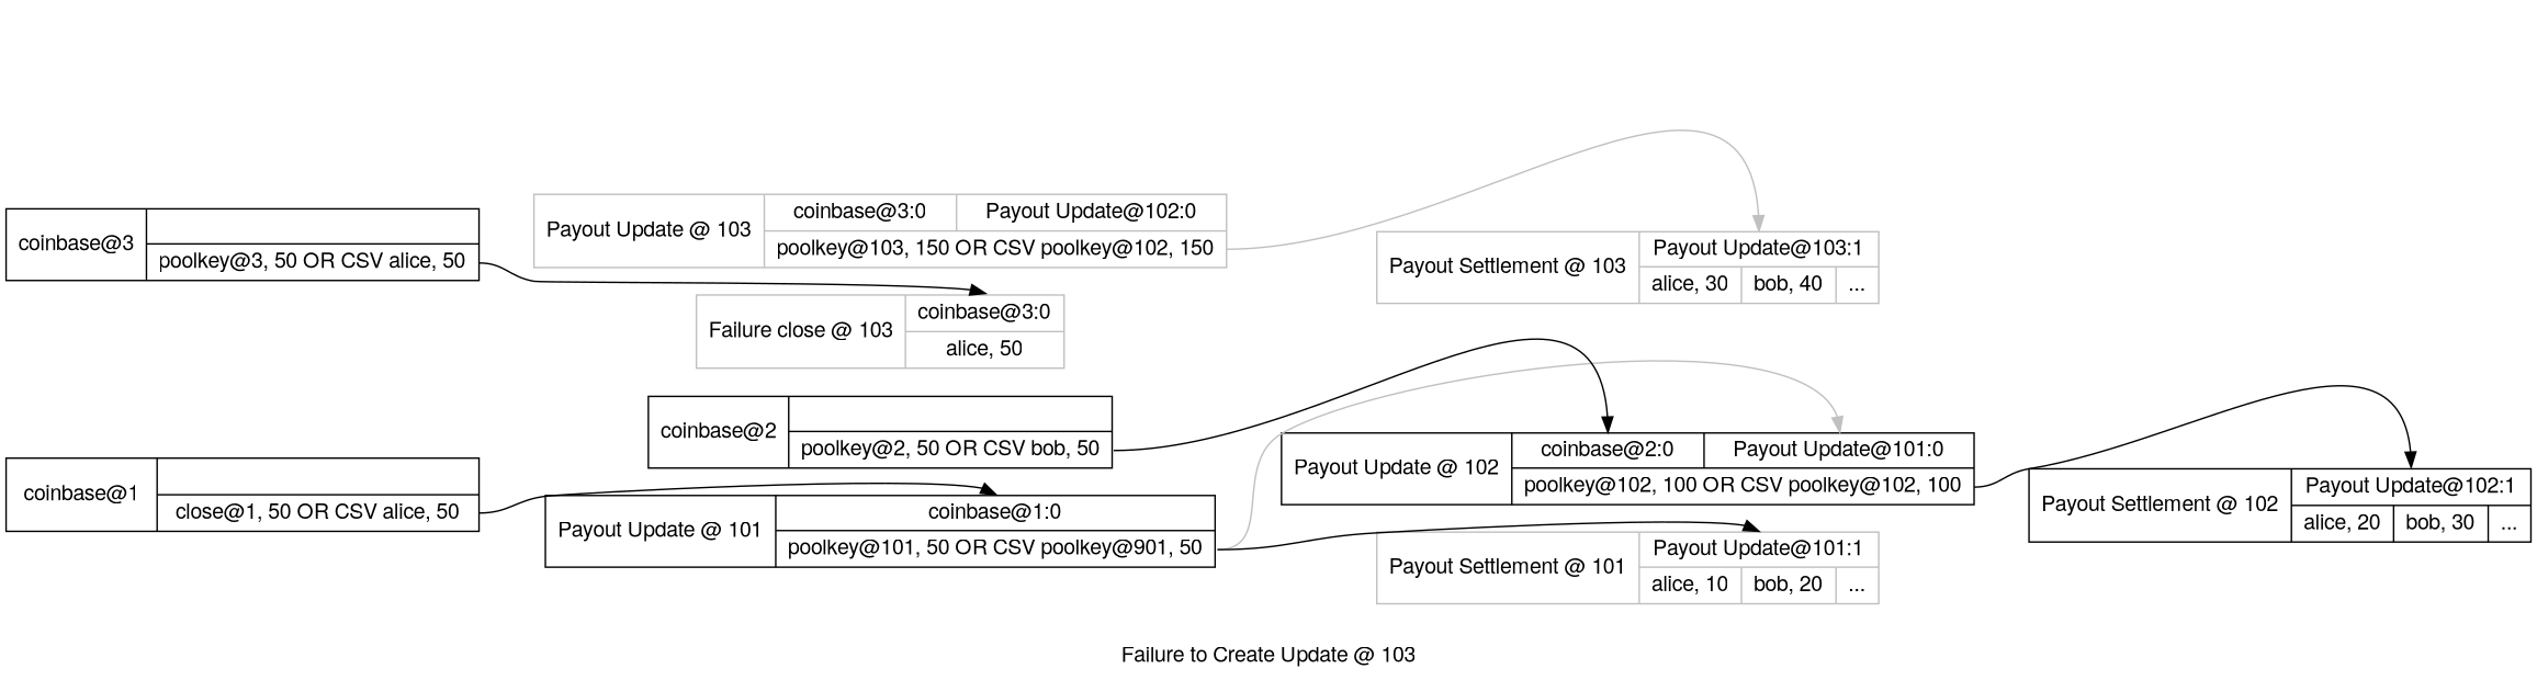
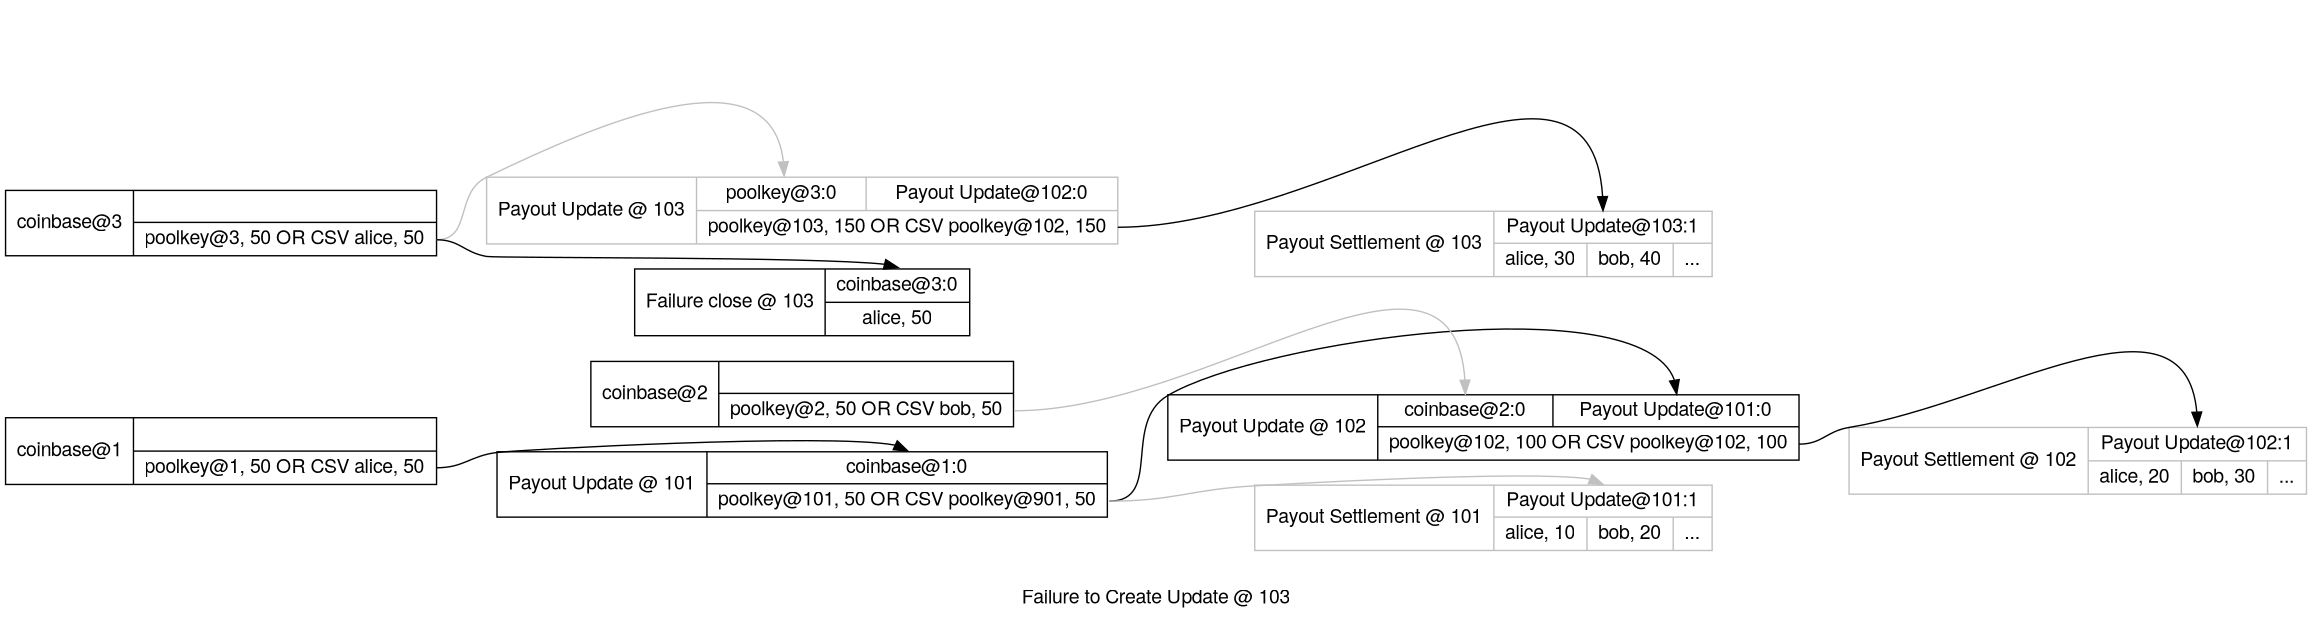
  digraph {
    fontname="Helvetica,Arial,sans-serif"
    label="Failure to Create Update @ 103"
    rankdir=LR
    node [fontname="Helvetica,Arial,sans-serif" shape=record]
    edge [fontname="Helvetica,Arial,sans-serif" headport=i1 tailport=o1]
-   n1 [label="{ coinbase@1 | { | {<o1> close@1, 50 OR CSV alice, 50}}}"]
+   n1 [label="{ coinbase@1 | { | {<o1> poolkey@1, 50 OR CSV alice, 50}}}"]
    n2 [label="{Payout Update @ 101 | {{<i1> coinbase@1:0} | { <o1> poolkey@101, 50 OR CSV poolkey@901, 50}}}"]
    n3 [label="{Payout Update @ 102 | {{<i1> coinbase@2:0 | <i2> Payout Update@101:0} | { <o1> poolkey@102, 100 OR CSV poolkey@102, 100}}}"]
    n4 [color=grey label="{Payout Settlement @ 101 | {{<i1> Payout Update@101:1} | { <o> alice, 10 | bob, 20 | ... }}}"]
    n5 [label="{ coinbase@2 | { | {<o1> poolkey@2, 50 OR CSV bob, 50}}}"]
-   n6 [label="{Payout Settlement @ 102 | {{<i1> Payout Update@102:1} | { <o> alice, 20 | bob, 30 | ... }}}"]
+   n6 [label="{Payout Settlement @ 102 | {{<i1> Payout Update@102:1} | { <o> alice, 20 | bob, 30 | ... }}}" color=grey]
    n7 [label="{coinbase@3 | { | {<o1> poolkey@3, 50 OR CSV alice, 50}}}"]
-   n8 [color=grey label="{Payout Update @ 103 | {{<i1> coinbase@3:0 | <i2> Payout Update@102:0} | { <o1> poolkey@103, 150 OR CSV poolkey@102, 150}}}"]
-   n9 [label="{Failure close @ 103 | {{ <i1> coinbase@3:0} | { <o> alice, 50 }}}" color=grey]
+   n8 [color=grey label="{Payout Update @ 103 | {{<i1> poolkey@3:0 | <i2> Payout Update@102:0} | { <o1> poolkey@103, 150 OR CSV poolkey@102, 150}}}"]
+   n9 [label="{Failure close @ 103 | {{ <i1> coinbase@3:0} | { <o> alice, 50 }}}"]
    n10 [color=grey label="{Payout Settlement @ 103 | {{<i1> Payout Update@103:1} | { <o> alice, 30 | bob, 40 | ... }}}"]
    n1 -> n2
-   n2 -> n3 [headport=i2 color=grey]
-   n2 -> n4 [color=black]
+   n2 -> n3 [headport=i2]
+   n2 -> n4 [color=grey]
    n3 -> n6
-   n5 -> n3
+   n5 -> n3 [color=grey]
+   n7 -> n8 [color=grey]
    n7 -> n9
-   n8 -> n10 [color=grey]
+   n8 -> n10 [color=black]
  }
